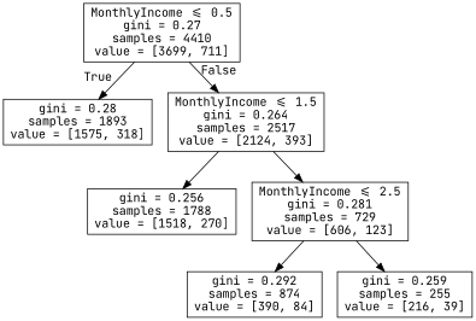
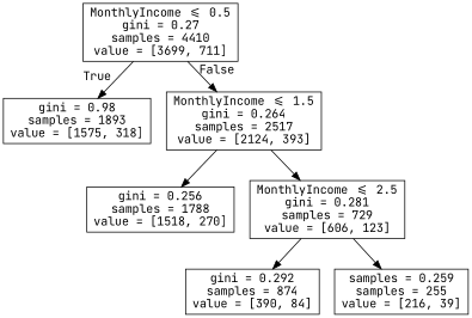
  digraph {
    fontname="JetBrains Mono"
    node [fontname="JetBrains Mono" shape=box]
    edge [fontname="JetBrains Mono"]
    n1 [label="MonthlyIncome <= 0.5\ngini = 0.27\nsamples = 4410\nvalue = [3699, 711]"]
-   n2 [label="gini = 0.28\nsamples = 1893\nvalue = [1575, 318]"]
+   n2 [label="gini = 0.98\nsamples = 1893\nvalue = [1575, 318]"]
    n3 [label="MonthlyIncome <= 1.5\ngini = 0.264\nsamples = 2517\nvalue = [2124, 393]"]
    n4 [label="gini = 0.256\nsamples = 1788\nvalue = [1518, 270]"]
    n5 [label="MonthlyIncome <= 2.5\ngini = 0.281\nsamples = 729\nvalue = [606, 123]"]
    n6 [label="gini = 0.292\nsamples = 874\nvalue = [390, 84]"]
-   n7 [label="gini = 0.259\nsamples = 255\nvalue = [216, 39]"]
+   n7 [label="samples = 0.259\nsamples = 255\nvalue = [216, 39]"]
    n1 -> n2 [headlabel=True labelangle=45 labeldistance=2.5]
    n1 -> n3 [headlabel=False labelangle=-45 labeldistance=2.5]
    n3 -> n4
    n3 -> n5
    n5 -> n6
    n5 -> n7
  }
